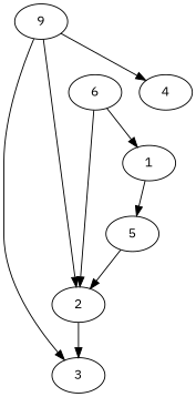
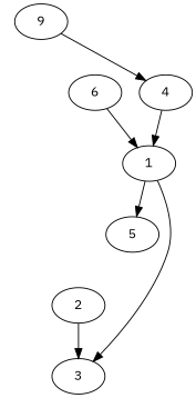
  digraph {
    fontname="IBM Plex Sans"
    node [fontname="IBM Plex Sans"]
    edge [fontname="IBM Plex Sans"]
    4
    1
    5
    2
    3
    6
    n7 [label=9]
+   4 -> 1
    1 -> 5
-   5 -> 2
    2 -> 3
    6 -> 1
-   6 -> 2
    n7 -> 4
-   n7 -> 2
-   n7 -> 3
+   1 -> 3
  }
